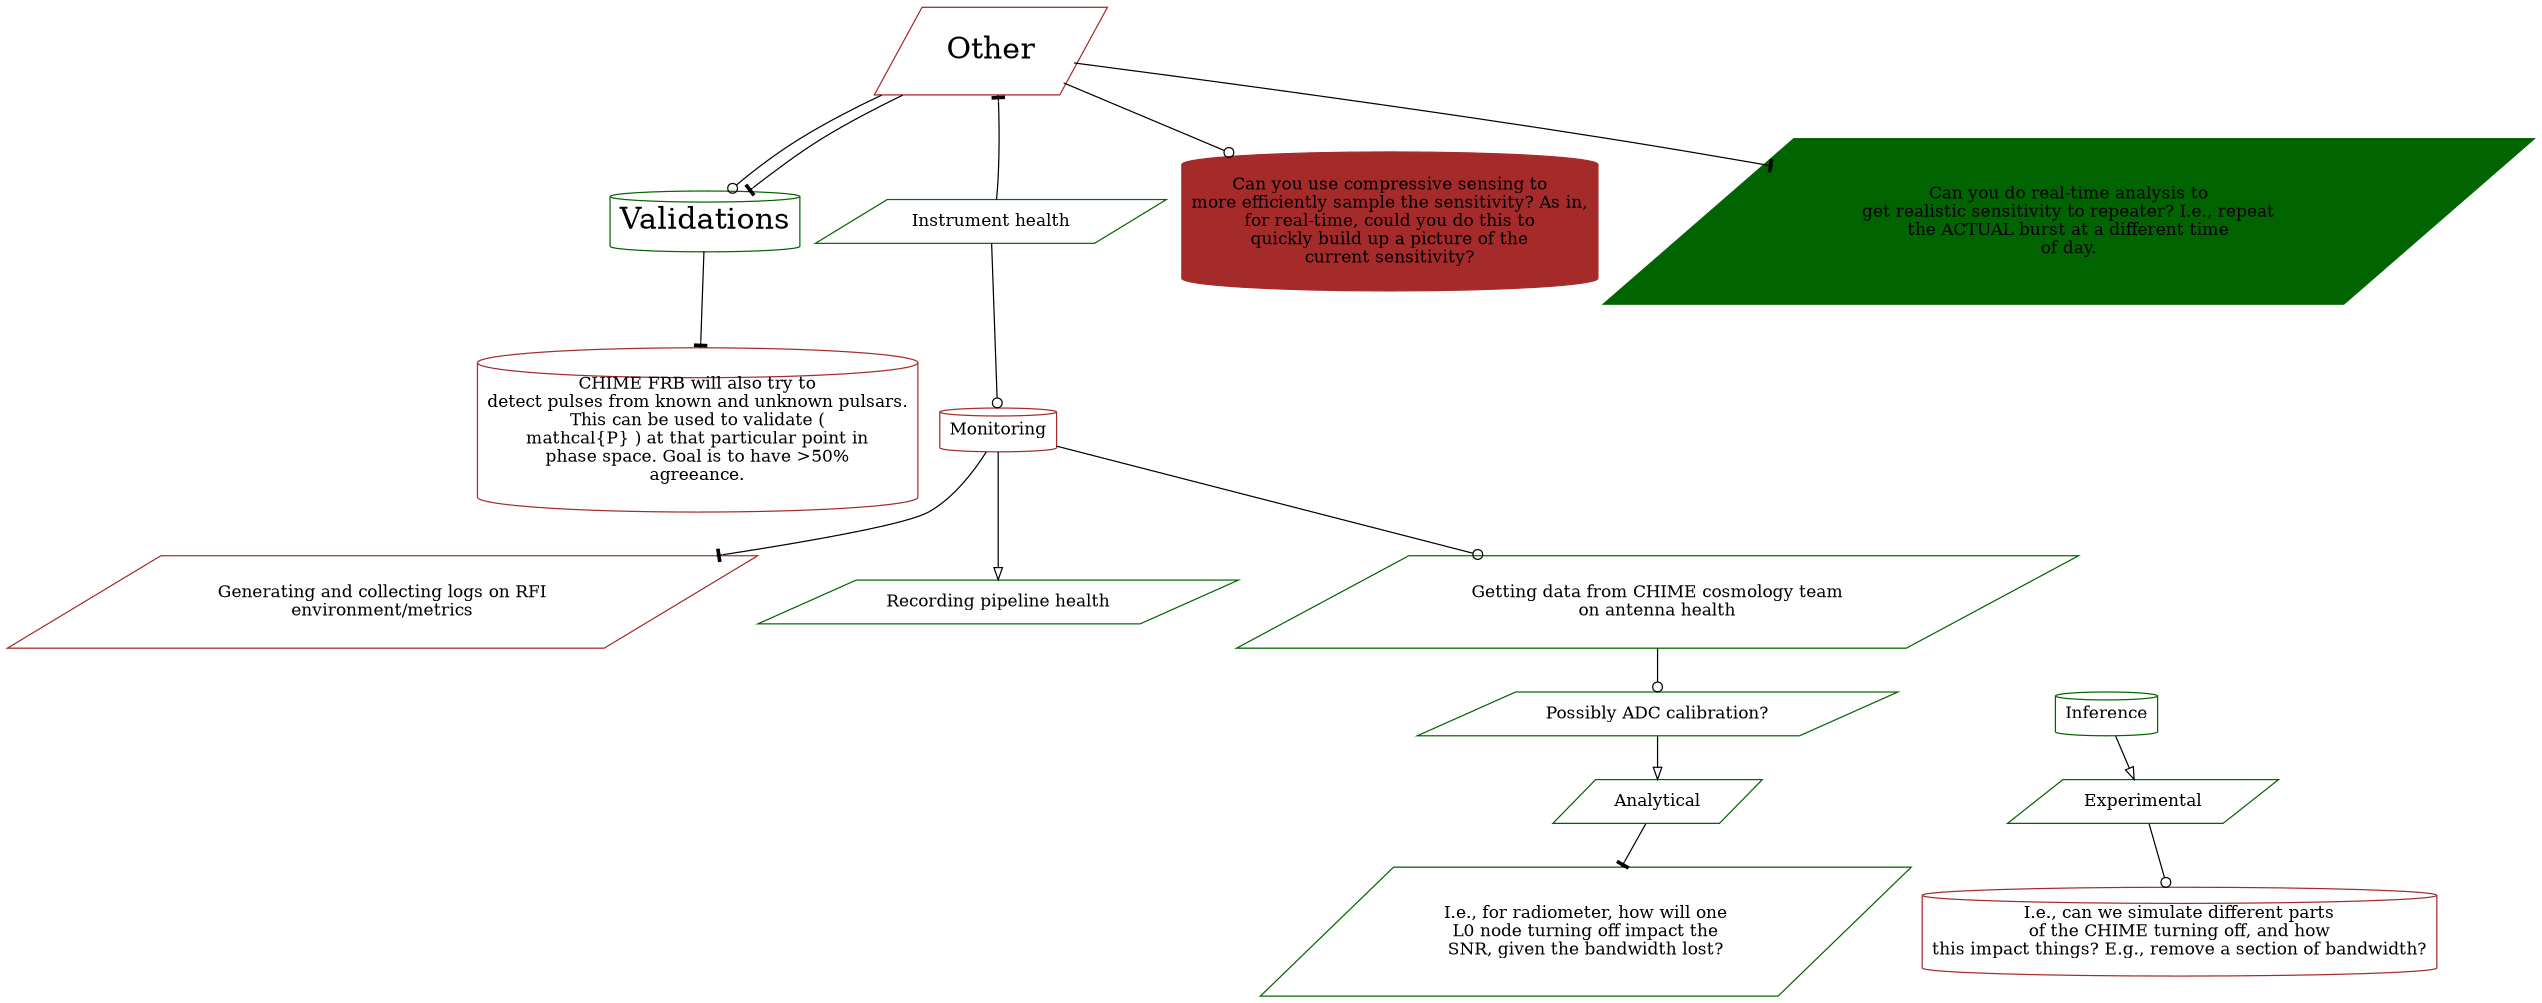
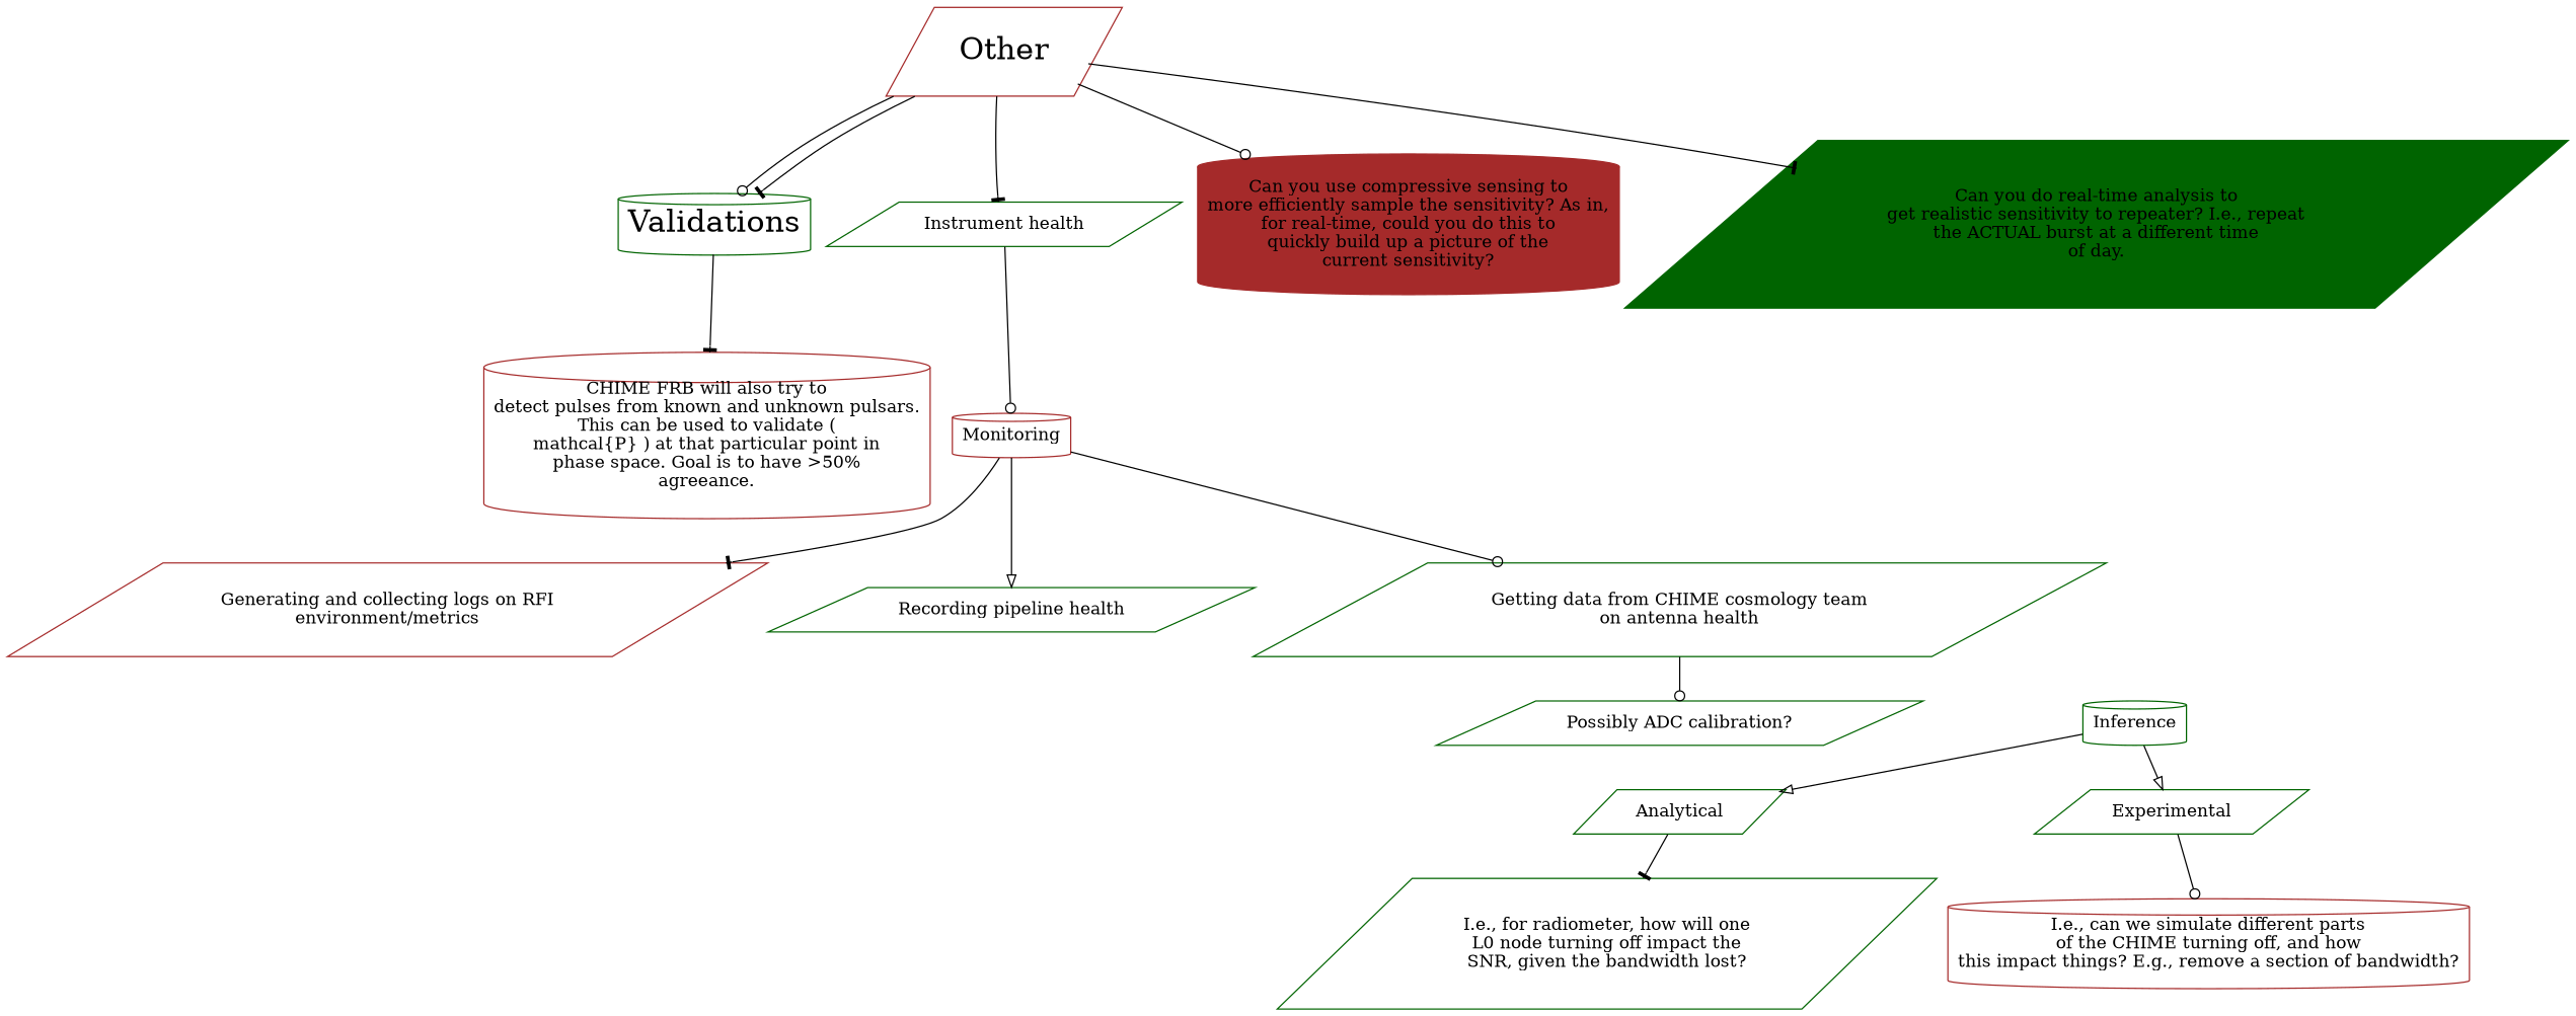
  digraph {
    splines=true
    node [color=darkgreen shape=parallelogram]
    edge [arrowhead=odot]
    n1 [color=brown fontsize=25 label=Other]
    n2 [fontsize=25 label=Validations shape=cylinder]
    n3 [label="Instrument health"]
    n4 [color=brown label="Can you use compressive sensing to\nmore efficiently sample the sensitivity? As in,\nfor real-time, could you do this to\nquickly build up a picture of the\ncurrent sensitivity?" shape=cylinder style=filled]
    n5 [label="Can you do real-time analysis to\nget realistic sensitivity to repeater? I.e., repeat\nthe ACTUAL burst at a different time\nof day." style=filled]
    n6 [color=brown label="CHIME FRB will also try to\ndetect pulses from known and unknown pulsars.\nThis can be used to validate \(\n\mathcal{P} \) at that particular point in\nphase space. Goal is to have >50%\nagreeance." shape=cylinder]
    n7 [color=brown label=Monitoring shape=cylinder]
    n8 [color=brown label="Generating and collecting logs on RFI\nenvironment/metrics"]
    n9 [label="Recording pipeline health"]
    n10 [label="Getting data from CHIME cosmology team\non antenna health"]
    n11 [label=Inference shape=cylinder]
    n12 [label=Analytical]
    n13 [label=Experimental]
    n14 [label="Possibly ADC calibration?"]
    n15 [label="I.e., for radiometer, how will one\nL0 node turning off impact the\nSNR, given the bandwidth lost?"]
    n16 [color=brown label="I.e., can we simulate different parts\nof the CHIME turning off, and how\nthis impact things? E.g., remove a section of bandwidth?" shape=cylinder]
    n1 -> n2
    n1 -> n2 [arrowhead=tee]
-   n3 -> n1 [arrowhead=tee]
+   n1 -> n3 [arrowhead=tee]
    n1 -> n4
    n1 -> n5 [arrowhead=tee]
    n2 -> n6 [arrowhead=tee]
    n3 -> n7
    n7 -> n8 [arrowhead=tee]
    n7 -> n9 [arrowhead=onormal]
    n7 -> n10
    n10 -> n14
-   n14 -> n12 [arrowhead=onormal]
+   n11 -> n12 [arrowhead=onormal]
    n11 -> n13 [arrowhead=onormal]
    n12 -> n15 [arrowhead=tee]
    n13 -> n16
  }
